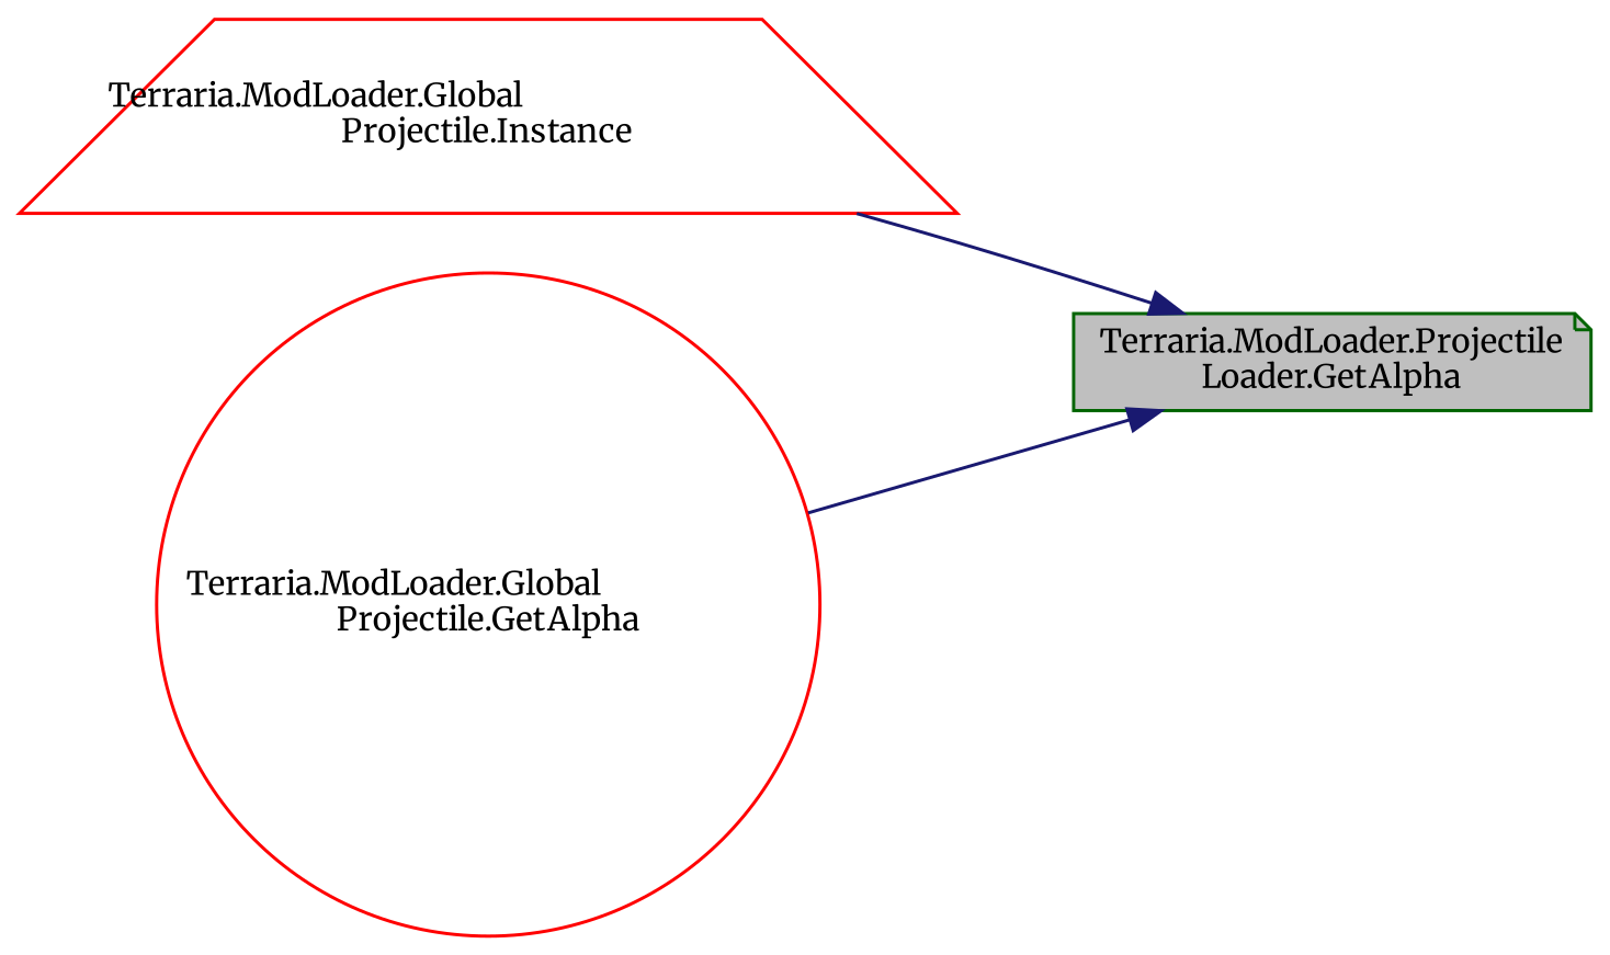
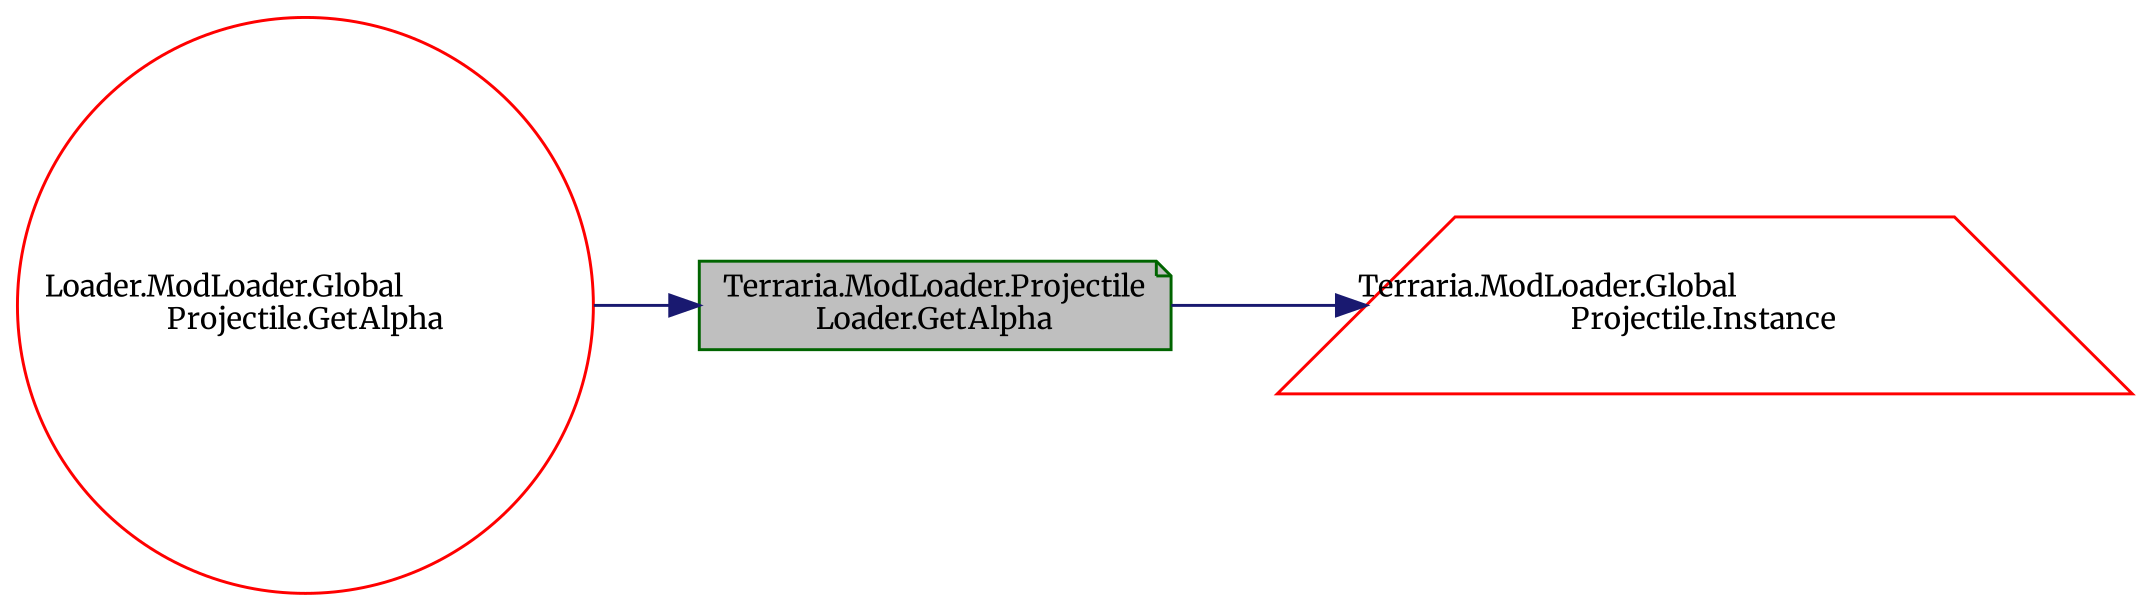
  digraph {
    fontname=Merriweather
    rankdir=LR
    node [color=red fillcolor=white fontname=Merriweather fontsize=10 style=filled]
    edge [color=midnightblue fontname=Merriweather fontsize=10 labelfontname=Helvetica labelfontsize=10 style=solid]
    n1 [color=darkgreen fillcolor=grey75 fontcolor=black height=0.2 label="Terraria.ModLoader.Projectile\lLoader.GetAlpha" shape=note width=0.4]
    n2 [height=0.2 label="Terraria.ModLoader.Global\lProjectile.Instance" shape=trapezium width=0.4]
-   n3 [height=0.2 label="Terraria.ModLoader.Global\lProjectile.GetAlpha" shape=circle width=0.4]
-   n2 -> n1
+   n3 [height=0.2 label="Loader.ModLoader.Global\lProjectile.GetAlpha" shape=circle width=0.4]
+   n1 -> n2
    n3 -> n1
  }
